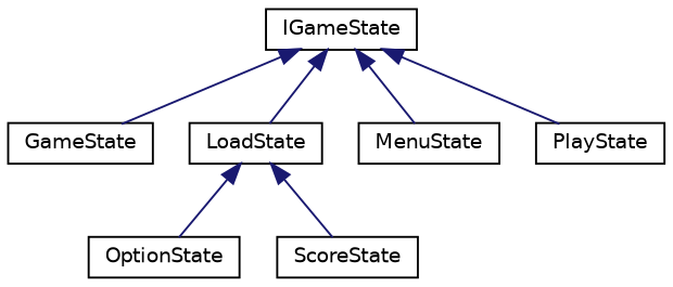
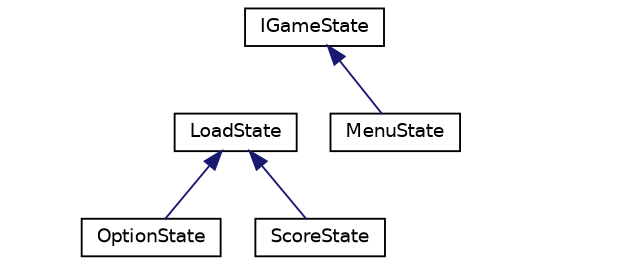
  digraph {
    rankdir=TB
    node [color=black fillcolor=white fontname=Helvetica fontsize=10 shape=record style=filled]
    edge [color=midnightblue dir=back fontname=Helvetica fontsize=10 labelfontname=Helvetica labelfontsize=10 style=solid]
    n1 [height=0.2 label=IGameState width=0.4]
-   n2 [height=0.2 label=GameState width=0.4]
    n3 [height=0.2 label=LoadState width=0.4]
    n4 [height=0.2 label=MenuState width=0.4]
-   n5 [height=0.2 label=PlayState width=0.4]
    n6 [height=0.2 label=OptionState width=0.4]
    n7 [height=0.2 label=ScoreState width=0.4]
-   n1 -> n2
-   n1 -> n3
    n1 -> n4
-   n1 -> n5
    n3 -> n6
    n3 -> n7
  }
